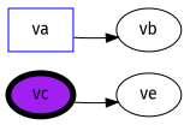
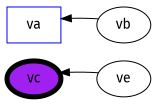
  digraph {
    fontname="Fira Sans"
    rankdir=LR
    node [fontname="Fira Sans"]
    edge [fontname="Fira Sans"]
    vc [fillcolor=purple penwidth=5 style=filled]
    va [color=blue shape=box]
    vb
    ve
-   va -> vb
-   vc -> ve
+   vb -> va
+   ve -> vc
  }
